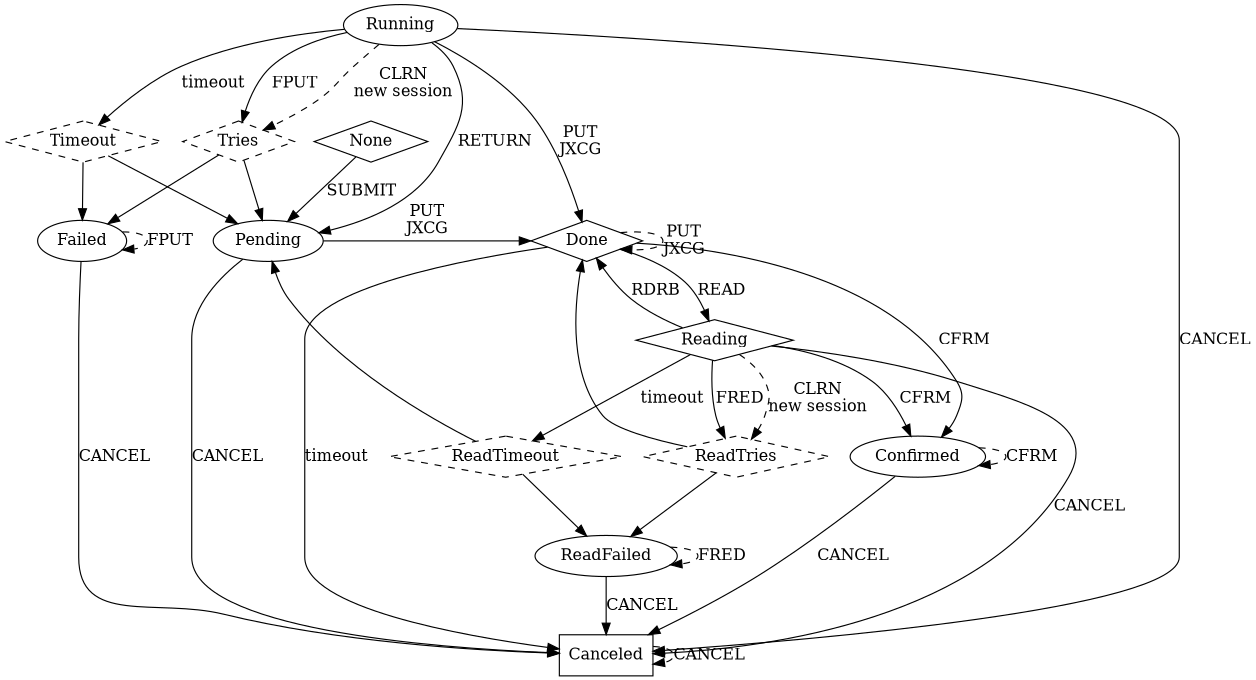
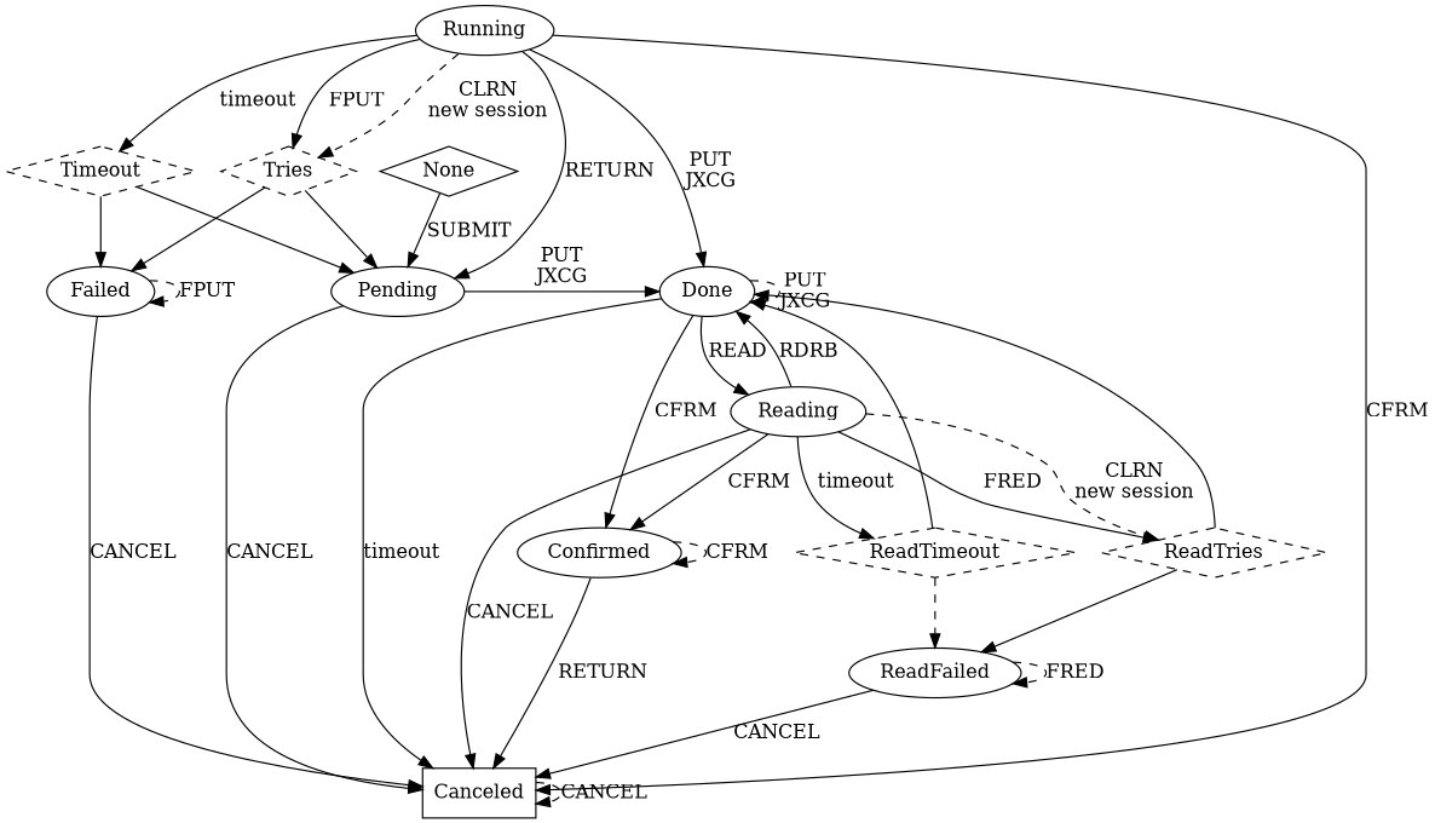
  digraph {
    Pending
-   Done [shape=diamond]
+   Done
    n3 [label=Canceled shape=box]
-   Reading [shape=diamond]
+   Reading
    Confirmed
    n6 [label=None shape=diamond]
    n7 [label=Timeout shape=diamond style=dashed]
    Failed
    n9 [label=ReadTimeout shape=diamond style=dashed]
    ReadFailed
    n11 [label=Tries shape=diamond style=dashed]
    n12 [label=ReadTries shape=diamond style=dashed]
    Running
    subgraph sub_1 {
      rank=same
      Pending
      Done
    }
    Pending -> Done [label="PUT\nJXCG"]
    Pending -> n3 [label=CANCEL]
    Done -> Done [label="PUT\nJXCG" style=dashed]
    Done -> n3 [label=timeout]
    Done -> Reading [label=READ]
    Done -> Confirmed [label=CFRM]
    n3 -> n3 [label=CANCEL style=dashed]
    Reading -> Done [label=RDRB]
    Reading -> n3 [label=CANCEL]
    Reading -> Confirmed [label=CFRM]
    Reading -> n9 [label=timeout]
    Reading -> n12 [label=FRED]
    Reading -> n12 [label="CLRN\nnew session" style=dashed]
-   Confirmed -> n3 [label=CANCEL]
+   Confirmed -> n3 [label=RETURN]
    Confirmed -> Confirmed [label=CFRM style=dashed]
    n6 -> Pending [label=SUBMIT]
    n7 -> Pending
    n7 -> Failed
    Failed -> n3 [label=CANCEL]
    Failed -> Failed [label=FPUT style=dashed]
-   n9 -> Pending
-   n9 -> ReadFailed
+   n9 -> Done
+   n9 -> ReadFailed [style=dashed]
    ReadFailed -> n3 [label=CANCEL]
    ReadFailed -> ReadFailed [label=FRED style=dashed]
    n11 -> Pending
    n11 -> Failed
    n12 -> Done
    n12 -> ReadFailed
    Running -> Pending [label=RETURN]
    Running -> Done [label="PUT\nJXCG"]
-   Running -> n3 [label=CANCEL]
+   Running -> n3 [label=CFRM]
    Running -> n7 [label=timeout]
    Running -> n11 [label=FPUT]
    Running -> n11 [label="CLRN\nnew session" style=dashed]
  }
